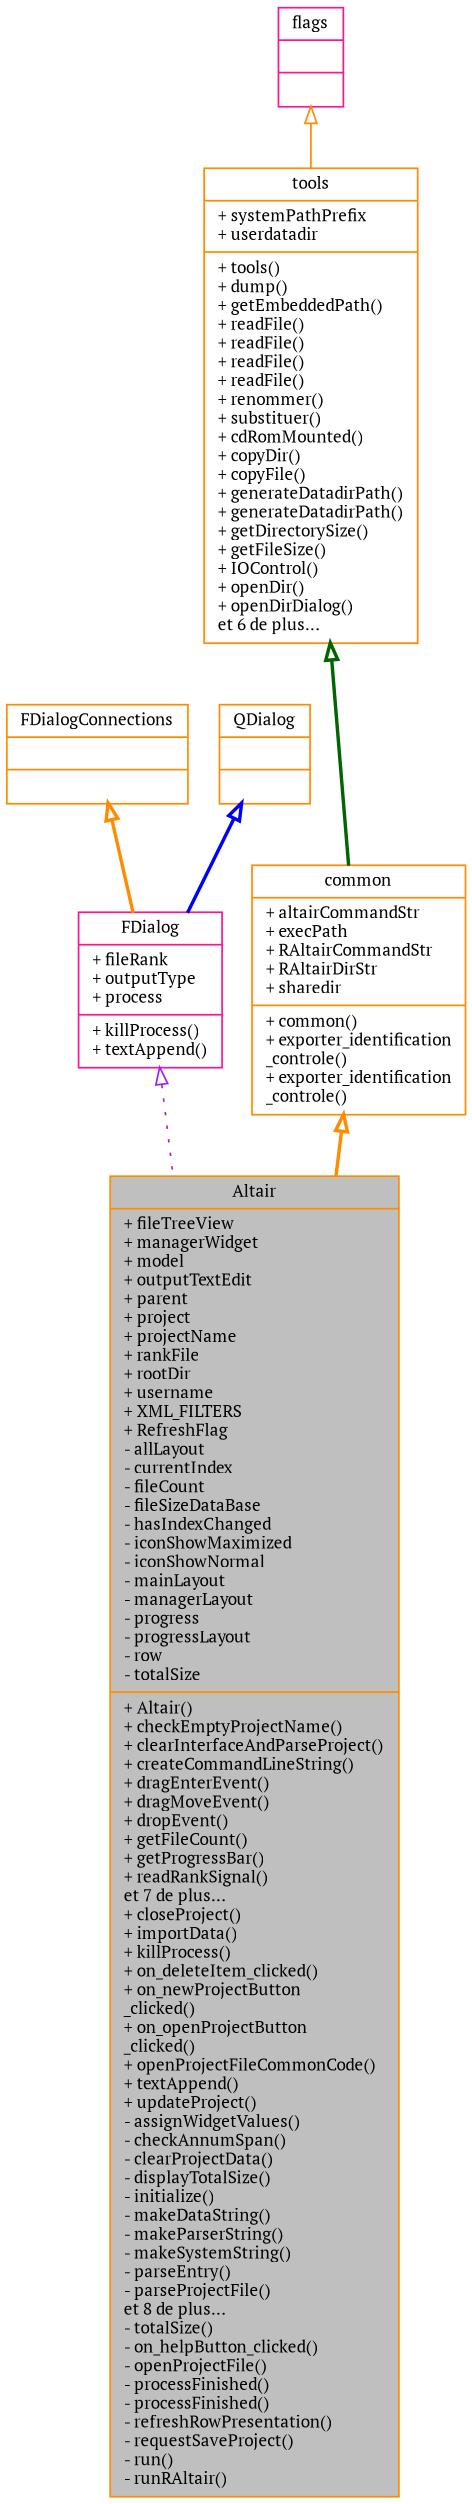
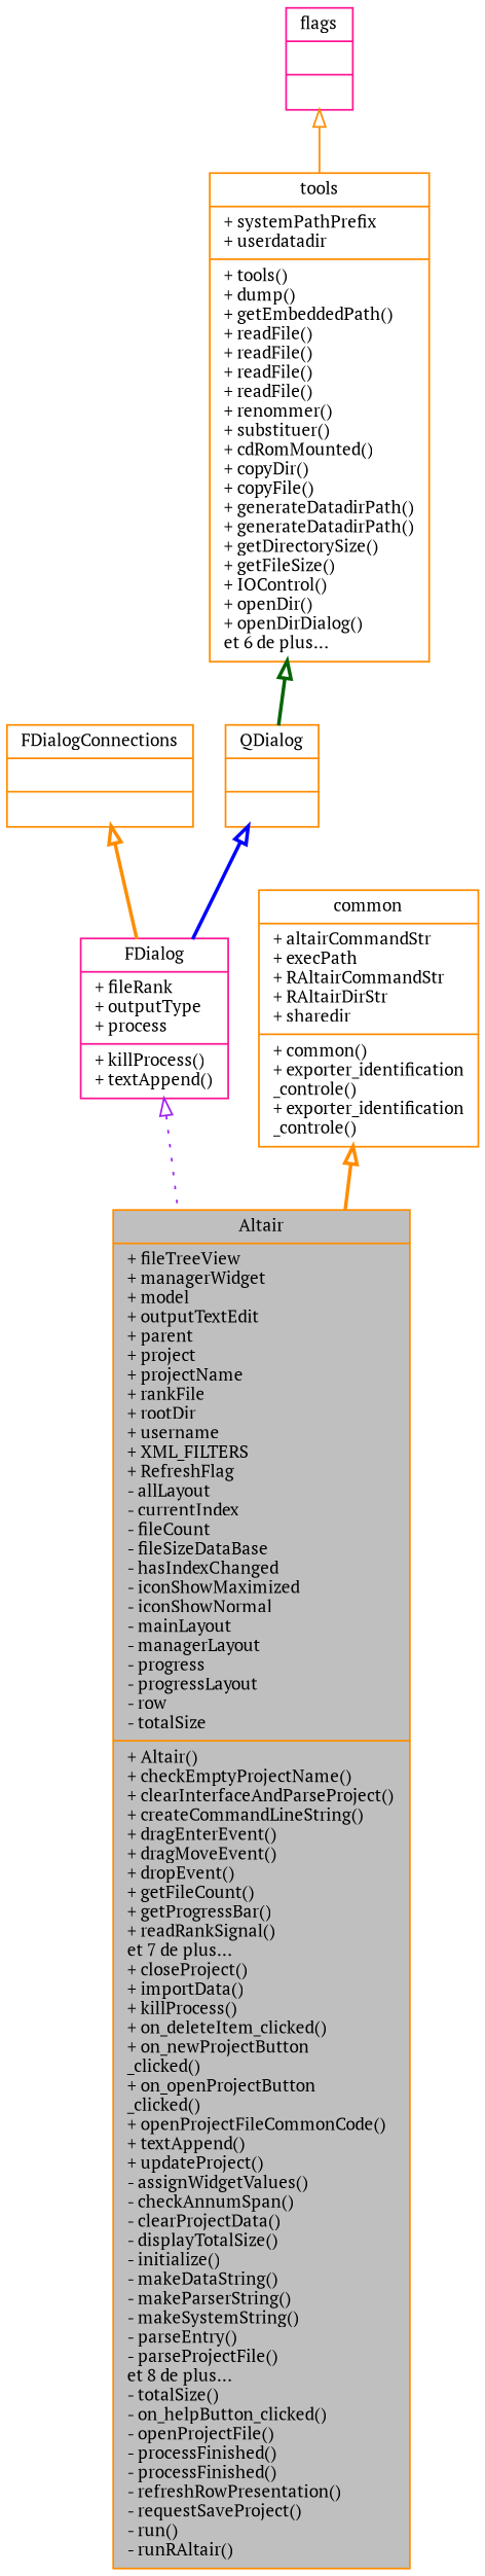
  digraph {
    fontname="PT Serif"
    node [color=darkorange fillcolor=white fontname="PT Serif" fontsize=10 shape=record style=filled]
    edge [arrowtail=onormal color=darkorange dir=back fontname="PT Serif" fontsize=10 labelfontname=Helvetica labelfontsize=10 style=bold]
    n1 [fillcolor=grey75 fontcolor=black height=0.2 label="{Altair\n|+ fileTreeView\l+ managerWidget\l+ model\l+ outputTextEdit\l+ parent\l+ project\l+ projectName\l+ rankFile\l+ rootDir\l+ username\l+ XML_FILTERS\l+ RefreshFlag\l- allLayout\l- currentIndex\l- fileCount\l- fileSizeDataBase\l- hasIndexChanged\l- iconShowMaximized\l- iconShowNormal\l- mainLayout\l- managerLayout\l- progress\l- progressLayout\l- row\l- totalSize\l|+ Altair()\l+ checkEmptyProjectName()\l+ clearInterfaceAndParseProject()\l+ createCommandLineString()\l+ dragEnterEvent()\l+ dragMoveEvent()\l+ dropEvent()\l+ getFileCount()\l+ getProgressBar()\l+ readRankSignal()\let 7 de plus...\l+ closeProject()\l+ importData()\l+ killProcess()\l+ on_deleteItem_clicked()\l+ on_newProjectButton\l_clicked()\l+ on_openProjectButton\l_clicked()\l+ openProjectFileCommonCode()\l+ textAppend()\l+ updateProject()\l- assignWidgetValues()\l- checkAnnumSpan()\l- clearProjectData()\l- displayTotalSize()\l- initialize()\l- makeDataString()\l- makeParserString()\l- makeSystemString()\l- parseEntry()\l- parseProjectFile()\let 8 de plus...\l- totalSize()\l- on_helpButton_clicked()\l- openProjectFile()\l- processFinished()\l- processFinished()\l- refreshRowPresentation()\l- requestSaveProject()\l- run()\l- runRAltair()\l}" width=0.4]
    n2 [color=deeppink height=0.2 label="{FDialog\n|+ fileRank\l+ outputType\l+ process\l|+ killProcess()\l+ textAppend()\l}" width=0.4]
    n3 [height=0.2 label="{FDialogConnections\n||}" width=0.4]
    n4 [height=0.2 label="{QDialog\n||}" width=0.4]
    n5 [height=0.2 label="{common\n|+ altairCommandStr\l+ execPath\l+ RAltairCommandStr\l+ RAltairDirStr\l+ sharedir\l|+ common()\l+ exporter_identification\l_controle()\l+ exporter_identification\l_controle()\l}" width=0.4]
    n6 [height=0.2 label="{tools\n|+ systemPathPrefix\l+ userdatadir\l|+ tools()\l+ dump()\l+ getEmbeddedPath()\l+ readFile()\l+ readFile()\l+ readFile()\l+ readFile()\l+ renommer()\l+ substituer()\l+ cdRomMounted()\l+ copyDir()\l+ copyFile()\l+ generateDatadirPath()\l+ generateDatadirPath()\l+ getDirectorySize()\l+ getFileSize()\l+ IOControl()\l+ openDir()\l+ openDirDialog()\let 6 de plus...\l}" width=0.4]
    n7 [color=deeppink height=0.2 label="{flags\n||}" width=0.4]
    n2 -> n1 [color=purple style=dotted]
    n3 -> n2
    n4 -> n2 [color=blue]
    n5 -> n1
-   n6 -> n5 [color=darkgreen]
+   n6 -> n4 [color=darkgreen]
    n7 -> n6 [style=solid]
  }
